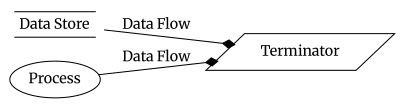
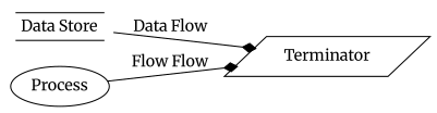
  digraph {
    fontname=Merriweather
    rankdir=LR
    node [fontname=Merriweather]
    edge [arrowhead=diamond fontname=Merriweather]
    n1 [label=<<table sides="tb" cellborder="0" margin="0"><tr><td>Data Store</td></tr></table>> shape=none]
    n2 [label=Terminator shape=parallelogram]
    n3 [label=Process shape=ellipse shpae=circle]
    n1 -> n2 [label="Data Flow"]
-   n3 -> n2 [label="Data Flow"]
+   n3 -> n2 [label="Flow Flow"]
  }
